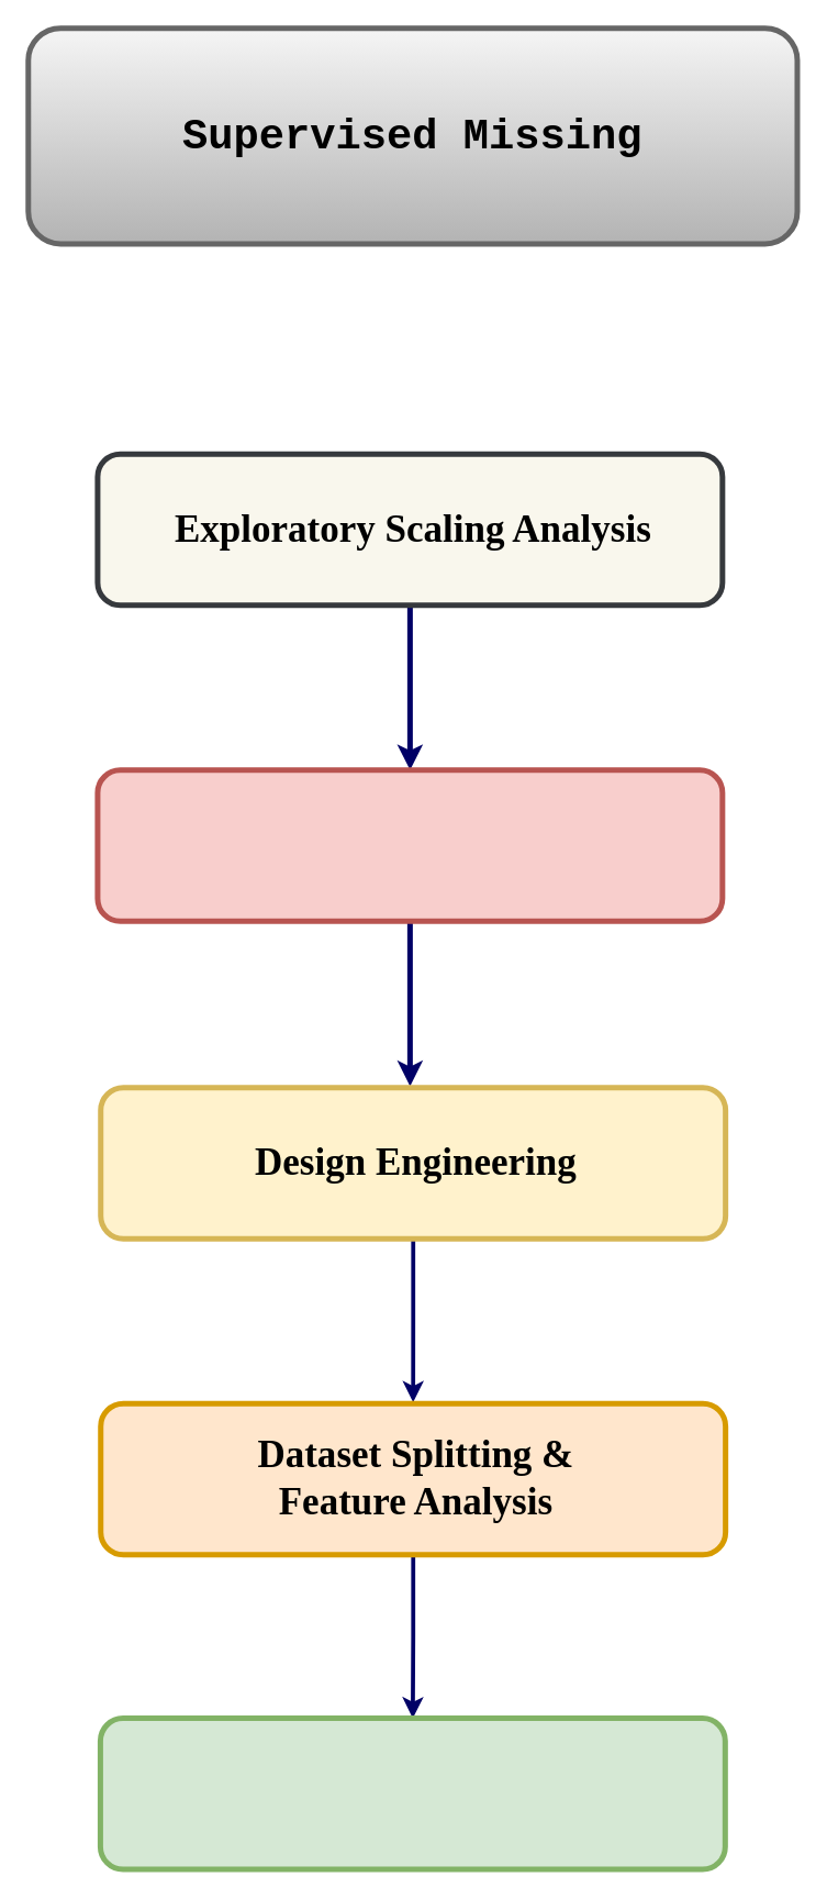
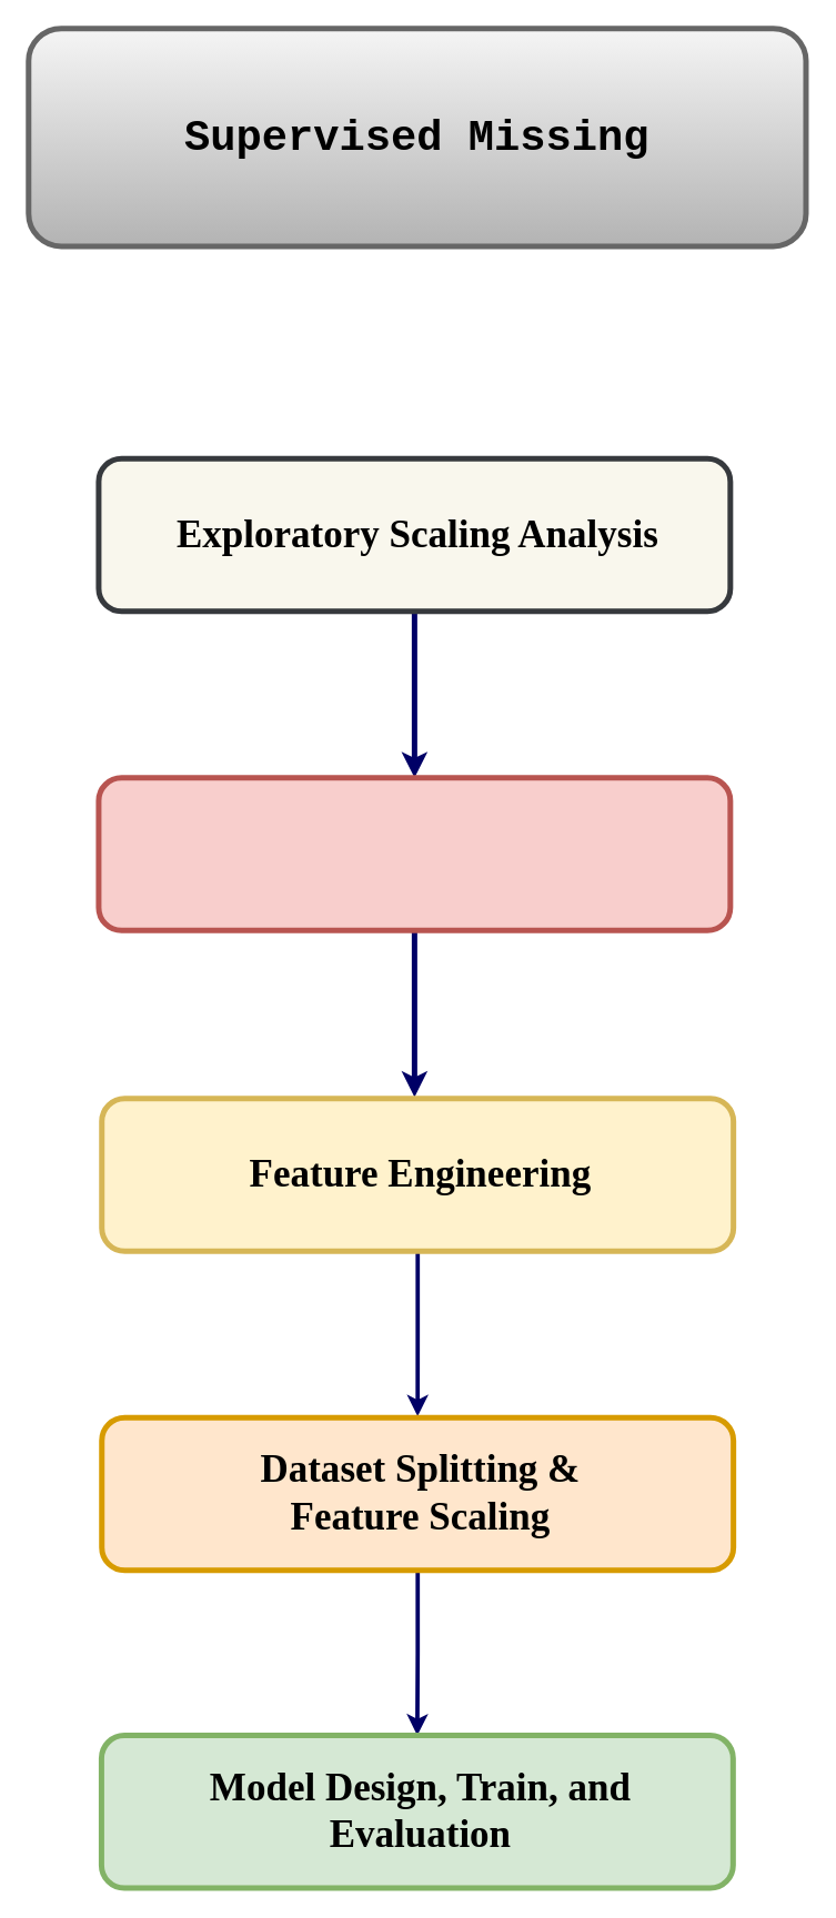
  <mxCell id="0" />
  <mxCell id="1" parent="0" />
  <mxCell id="2" value="" style="rounded=1;whiteSpace=wrap;html=1;strokeWidth=4;shadow=0;glass=0;sketch=0;fillColor=#f5f5f5;strokeColor=#666666;gradientColor=#b3b3b3;" vertex="1" parent="1"><mxGeometry x="20" y="20" width="560" height="157" as="geometry" /></mxCell>
  <mxCell id="3" value="&lt;font face=&quot;Courier New&quot; size=&quot;1&quot; style=&quot;&quot;&gt;&lt;b style=&quot;font-size: 31px;&quot;&gt;Supervised Missing&lt;/b&gt;&lt;/font&gt;" style="text;html=1;strokeColor=none;fillColor=none;align=center;verticalAlign=middle;whiteSpace=wrap;rounded=0;" vertex="1" parent="1"><mxGeometry x="30" y="71" width="540" height="55" as="geometry" /></mxCell>
  <mxCell id="4" style="edgeStyle=orthogonalEdgeStyle;rounded=0;orthogonalLoop=1;jettySize=auto;html=1;entryX=0.5;entryY=0;entryDx=0;entryDy=0;strokeWidth=4;strokeColor=#000066;" edge="1" parent="1" source="5" target="8"><mxGeometry relative="1" as="geometry" /></mxCell>
  <mxCell id="5" value="" style="rounded=1;whiteSpace=wrap;html=1;strokeWidth=4;fillColor=#f9f7ed;strokeColor=#36393d;" vertex="1" parent="1"><mxGeometry x="70.5" y="330" width="455" height="110" as="geometry" /></mxCell>
  <mxCell id="6" value="&lt;font face=&quot;Comic Sans MS&quot; size=&quot;1&quot; style=&quot;&quot;&gt;&lt;b style=&quot;font-size: 28px;&quot;&gt;Exploratory Scaling Analysis&lt;/b&gt;&lt;/font&gt;" style="text;html=1;strokeColor=none;fillColor=none;align=center;verticalAlign=middle;whiteSpace=wrap;rounded=0;" vertex="1" parent="1"><mxGeometry x="85" y="337.5" width="430.5" height="92.5" as="geometry" /></mxCell>
  <mxCell id="7" style="edgeStyle=orthogonalEdgeStyle;rounded=0;orthogonalLoop=1;jettySize=auto;html=1;strokeColor=#000066;strokeWidth=4;" edge="1" parent="1" source="8"><mxGeometry relative="1" as="geometry"><mxPoint x="298" y="790" as="targetPoint" /></mxGeometry></mxCell>
  <mxCell id="8" value="" style="rounded=1;whiteSpace=wrap;html=1;strokeWidth=4;fillColor=#f8cecc;strokeColor=#b85450;glass=0;shadow=0;sketch=0;" vertex="1" parent="1"><mxGeometry x="70.5" y="560" width="455" height="110" as="geometry" /></mxCell>
  <mxCell id="9" style="edgeStyle=orthogonalEdgeStyle;rounded=0;orthogonalLoop=1;jettySize=auto;html=1;strokeColor=#000066;strokeWidth=3;" edge="1" parent="1" source="10"><mxGeometry relative="1" as="geometry"><mxPoint x="300.25" y="1020" as="targetPoint" /></mxGeometry></mxCell>
  <mxCell id="10" value="" style="rounded=1;whiteSpace=wrap;html=1;strokeWidth=4;fillColor=#fff2cc;strokeColor=#d6b656;sketch=0;" vertex="1" parent="1"><mxGeometry x="72.75" y="791" width="455" height="110" as="geometry" /></mxCell>
- <mxCell id="11" value="&lt;font face=&quot;Comic Sans MS&quot; size=&quot;1&quot; style=&quot;&quot;&gt;&lt;b style=&quot;font-size: 28px;&quot;&gt;Design Engineering&lt;/b&gt;&lt;/font&gt;" style="text;html=1;strokeColor=none;fillColor=none;align=center;verticalAlign=middle;whiteSpace=wrap;rounded=0;" vertex="1" parent="1"><mxGeometry x="87.25" y="798.5" width="430.5" height="92.5" as="geometry" /></mxCell>
+ <mxCell id="11" value="&lt;font face=&quot;Comic Sans MS&quot; size=&quot;1&quot; style=&quot;&quot;&gt;&lt;b style=&quot;font-size: 28px;&quot;&gt;Feature Engineering&lt;/b&gt;&lt;/font&gt;" style="text;html=1;strokeColor=none;fillColor=none;align=center;verticalAlign=middle;whiteSpace=wrap;rounded=0;" vertex="1" parent="1"><mxGeometry x="87.25" y="798.5" width="430.5" height="92.5" as="geometry" /></mxCell>
  <mxCell id="12" style="edgeStyle=orthogonalEdgeStyle;rounded=0;orthogonalLoop=1;jettySize=auto;html=1;entryX=0.5;entryY=0;entryDx=0;entryDy=0;strokeColor=#000066;strokeWidth=3;" edge="1" parent="1" source="13" target="15"><mxGeometry relative="1" as="geometry" /></mxCell>
  <mxCell id="13" value="" style="rounded=1;whiteSpace=wrap;html=1;strokeWidth=4;fillColor=#ffe6cc;strokeColor=#d79b00;" vertex="1" parent="1"><mxGeometry x="72.75" y="1021" width="455" height="110" as="geometry" /></mxCell>
- <mxCell id="14" value="&lt;font face=&quot;Comic Sans MS&quot; size=&quot;1&quot; style=&quot;&quot;&gt;&lt;b style=&quot;font-size: 28px;&quot;&gt;Dataset Splitting &amp;amp; &lt;br&gt;Feature Analysis&lt;/b&gt;&lt;/font&gt;" style="text;html=1;strokeColor=none;fillColor=none;align=center;verticalAlign=middle;whiteSpace=wrap;rounded=0;" vertex="1" parent="1"><mxGeometry x="87.25" y="1028.5" width="430.5" height="92.5" as="geometry" /></mxCell>
+ <mxCell id="14" value="&lt;font face=&quot;Comic Sans MS&quot; size=&quot;1&quot; style=&quot;&quot;&gt;&lt;b style=&quot;font-size: 28px;&quot;&gt;Dataset Splitting &amp;amp; &lt;br&gt;Feature Scaling&lt;/b&gt;&lt;/font&gt;" style="text;html=1;strokeColor=none;fillColor=none;align=center;verticalAlign=middle;whiteSpace=wrap;rounded=0;" vertex="1" parent="1"><mxGeometry x="87.25" y="1028.5" width="430.5" height="92.5" as="geometry" /></mxCell>
  <mxCell id="15" value="" style="rounded=1;whiteSpace=wrap;html=1;strokeWidth=4;fillColor=#d5e8d4;strokeColor=#82b366;sketch=0;" vertex="1" parent="1"><mxGeometry x="72.5" y="1250" width="455" height="110" as="geometry" /></mxCell>
+ <mxCell id="16" value="&lt;font face=&quot;Comic Sans MS&quot;&gt;&lt;span style=&quot;font-size: 28px;&quot;&gt;&lt;b&gt;Model Design, Train, and Evaluation&lt;/b&gt;&lt;/span&gt;&lt;/font&gt;" style="text;html=1;strokeColor=none;fillColor=none;align=center;verticalAlign=middle;whiteSpace=wrap;rounded=0;" vertex="1" parent="1"><mxGeometry x="87" y="1257.5" width="430.5" height="92.5" as="geometry" /></mxCell>
